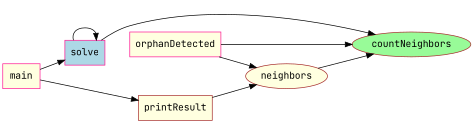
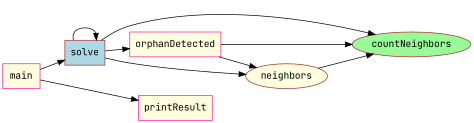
  digraph {
    fontname="JetBrains Mono"
    rankdir=LR
    node [color=brown fillcolor=lightyellow fontname="JetBrains Mono" shape=box style=filled]
    edge [fontname="JetBrains Mono"]
    main [color=deeppink]
-   solve [color=deeppink fillcolor=lightblue]
-   printResult
+   solve [fillcolor=lightblue]
+   printResult [color=deeppink]
    neighbors [shape=ellipse]
    orphanDetected [color=deeppink]
    countNeighbors [fillcolor=palegreen shape=ellipse]
    main -> solve
    main -> printResult
    solve -> solve
-   printResult -> neighbors
+   solve -> neighbors
+   solve -> orphanDetected
    solve -> countNeighbors
    neighbors -> countNeighbors
    orphanDetected -> neighbors
    orphanDetected -> countNeighbors
  }
